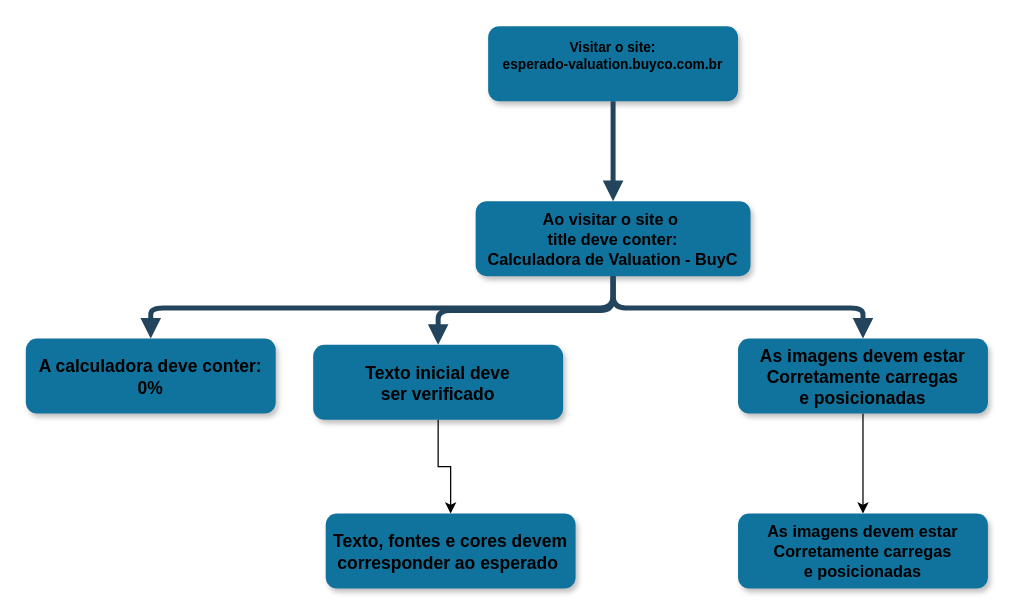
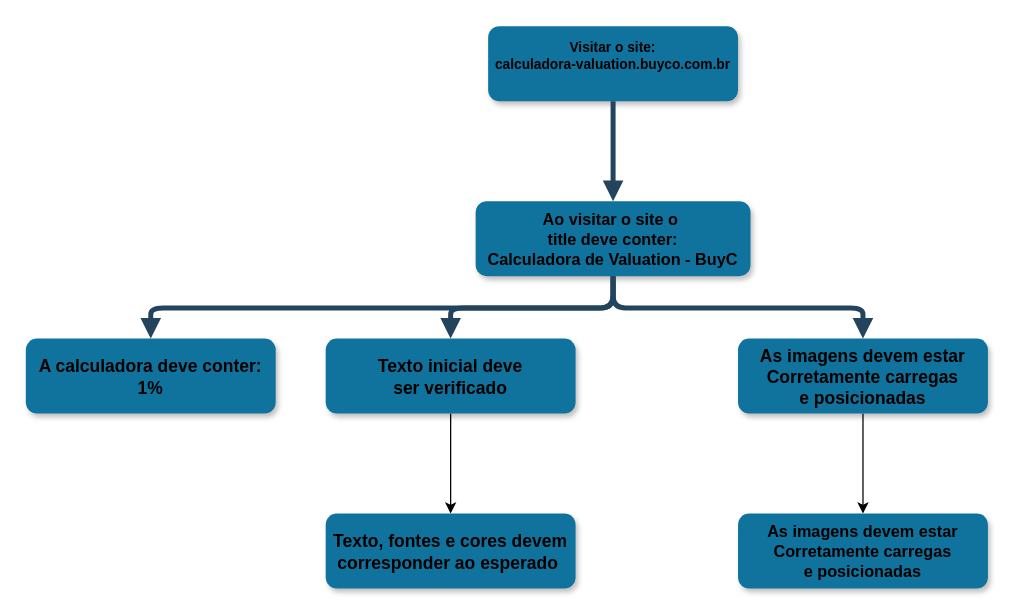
  <mxCell id="0" />
  <mxCell id="1" parent="0" />
- <mxCell id="2" value="Visitar o site:&#10;esperado-valuation.buyco.com.br&#10;" style="rounded=1;fillColor=#10739E;strokeColor=none;shadow=1;gradientColor=none;fontStyle=1;fontColor=default;fontSize=11;labelBorderColor=none;" parent="1" vertex="1"><mxGeometry x="390" y="20.5" width="200" height="60" as="geometry" /></mxCell>
+ <mxCell id="2" value="Visitar o site:&#10;calculadora-valuation.buyco.com.br&#10;" style="rounded=1;fillColor=#10739E;strokeColor=none;shadow=1;gradientColor=none;fontStyle=1;fontColor=default;fontSize=11;labelBorderColor=none;" parent="1" vertex="1"><mxGeometry x="390" y="20.5" width="200" height="60" as="geometry" /></mxCell>
  <mxCell id="3" value="Ao visitar o site o &#10;title deve conter:&#10;Calculadora de Valuation - BuyC" style="rounded=1;fillColor=#10739E;strokeColor=none;shadow=1;gradientColor=none;fontStyle=1;fontColor=default;fontSize=13;labelBorderColor=none;" parent="1" vertex="1"><mxGeometry x="380" y="160.5" width="220" height="60" as="geometry" /></mxCell>
- <mxCell id="4" value="A calculadora deve conter:&#10;0%" style="rounded=1;fillColor=#10739E;strokeColor=none;shadow=1;gradientColor=none;fontStyle=1;fontColor=default;fontSize=14;labelBorderColor=none;" parent="1" vertex="1"><mxGeometry x="20" y="270.5" width="200" height="60" as="geometry" /></mxCell>
+ <mxCell id="4" value="A calculadora deve conter:&#10;1%" style="rounded=1;fillColor=#10739E;strokeColor=none;shadow=1;gradientColor=none;fontStyle=1;fontColor=default;fontSize=14;labelBorderColor=none;" parent="1" vertex="1"><mxGeometry x="20" y="270.5" width="200" height="60" as="geometry" /></mxCell>
  <mxCell id="5" value="" style="edgeStyle=orthogonalEdgeStyle;rounded=0;orthogonalLoop=1;jettySize=auto;html=1;labelBorderColor=none;fontColor=default;" edge="1" parent="1" source="6" target="13"><mxGeometry relative="1" as="geometry" /></mxCell>
- <mxCell id="6" value="Texto inicial deve&#10; ser verificado " style="rounded=1;fillColor=#10739E;strokeColor=none;shadow=1;gradientColor=none;fontStyle=1;fontColor=default;fontSize=14;labelBorderColor=none;" parent="1" vertex="1"><mxGeometry x="250" y="275.5" width="200" height="60" as="geometry" /></mxCell>
+ <mxCell id="6" value="Texto inicial deve&#10; ser verificado " style="rounded=1;fillColor=#10739E;strokeColor=none;shadow=1;gradientColor=none;fontStyle=1;fontColor=default;fontSize=14;labelBorderColor=none;" parent="1" vertex="1"><mxGeometry x="260" y="270.5" width="200" height="60" as="geometry" /></mxCell>
  <mxCell id="7" value="" style="edgeStyle=orthogonalEdgeStyle;rounded=0;orthogonalLoop=1;jettySize=auto;html=1;labelBorderColor=none;fontColor=default;" edge="1" parent="1" source="8" target="14"><mxGeometry relative="1" as="geometry" /></mxCell>
  <mxCell id="8" value="As imagens devem estar&#10;Corretamente carregas&#10; e posicionadas " style="rounded=1;fillColor=#10739E;strokeColor=none;shadow=1;gradientColor=none;fontStyle=1;fontColor=default;fontSize=14;labelBorderColor=none;" parent="1" vertex="1"><mxGeometry x="590" y="270.5" width="200" height="60" as="geometry" /></mxCell>
  <mxCell id="9" value="" style="edgeStyle=elbowEdgeStyle;elbow=vertical;strokeWidth=4;endArrow=block;endFill=1;fontStyle=1;strokeColor=#23445D;labelBorderColor=none;fontColor=default;" parent="1" source="2" target="3" edge="1"><mxGeometry x="22" y="165.5" width="100" height="100" as="geometry"><mxPoint x="-260" y="80.5" as="sourcePoint" /><mxPoint x="-160" y="-19.5" as="targetPoint" /></mxGeometry></mxCell>
  <mxCell id="10" value="" style="edgeStyle=elbowEdgeStyle;elbow=vertical;strokeWidth=4;endArrow=block;endFill=1;fontStyle=1;strokeColor=#23445D;labelBorderColor=none;fontColor=default;" parent="1" source="3" target="6" edge="1"><mxGeometry x="22" y="165.5" width="100" height="100" as="geometry"><mxPoint x="-260" y="80.5" as="sourcePoint" /><mxPoint x="-160" y="-19.5" as="targetPoint" /></mxGeometry></mxCell>
  <mxCell id="11" value="" style="edgeStyle=elbowEdgeStyle;elbow=vertical;strokeWidth=4;endArrow=block;endFill=1;fontStyle=1;strokeColor=#23445D;labelBorderColor=none;fontColor=default;" parent="1" source="3" target="4" edge="1"><mxGeometry x="22" y="165.5" width="100" height="100" as="geometry"><mxPoint x="-260" y="80.5" as="sourcePoint" /><mxPoint x="-160" y="-19.5" as="targetPoint" /></mxGeometry></mxCell>
  <mxCell id="12" value="" style="edgeStyle=elbowEdgeStyle;elbow=vertical;strokeWidth=4;endArrow=block;endFill=1;fontStyle=1;strokeColor=#23445D;labelBorderColor=none;fontColor=default;" parent="1" source="3" target="8" edge="1"><mxGeometry x="22" y="165.5" width="100" height="100" as="geometry"><mxPoint x="-260" y="80.5" as="sourcePoint" /><mxPoint x="-160" y="-19.5" as="targetPoint" /></mxGeometry></mxCell>
  <mxCell id="13" value="Texto, fontes e cores devem&#10;corresponder ao esperado " style="rounded=1;fillColor=#10739E;strokeColor=none;shadow=1;gradientColor=none;fontStyle=1;fontColor=default;fontSize=14;labelBorderColor=none;" vertex="1" parent="1"><mxGeometry x="260" y="410.5" width="200" height="60" as="geometry" /></mxCell>
  <mxCell id="14" value="As imagens devem estar&#10;Corretamente carregas&#10; e posicionadas " style="rounded=1;fillColor=#10739E;strokeColor=none;shadow=1;gradientColor=none;fontStyle=1;fontColor=default;fontSize=13;labelBorderColor=none;" vertex="1" parent="1"><mxGeometry x="590" y="410.5" width="200" height="60" as="geometry" /></mxCell>
